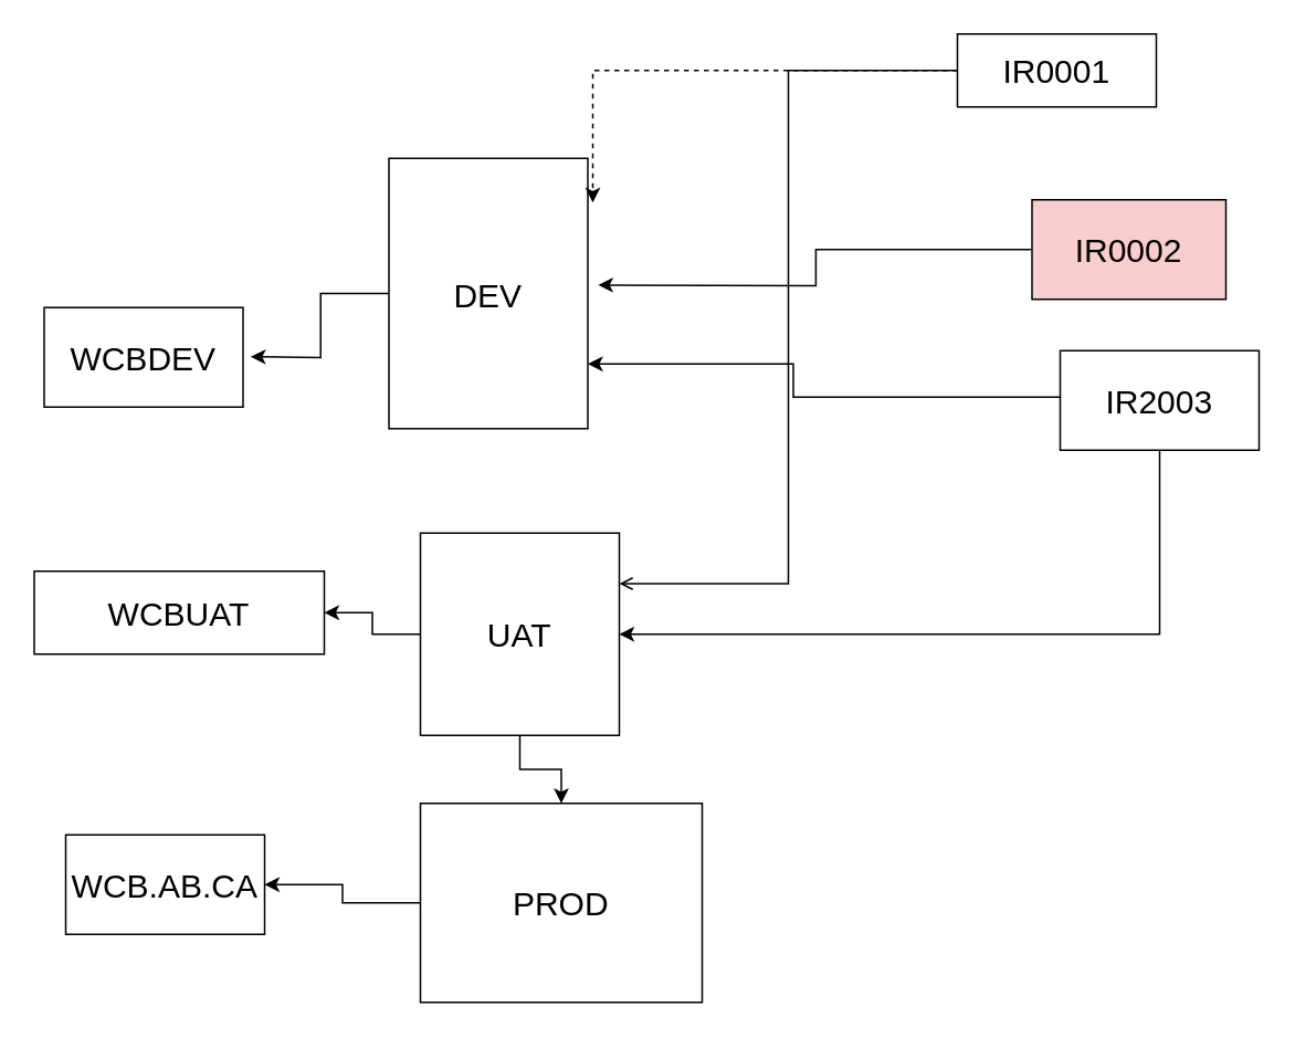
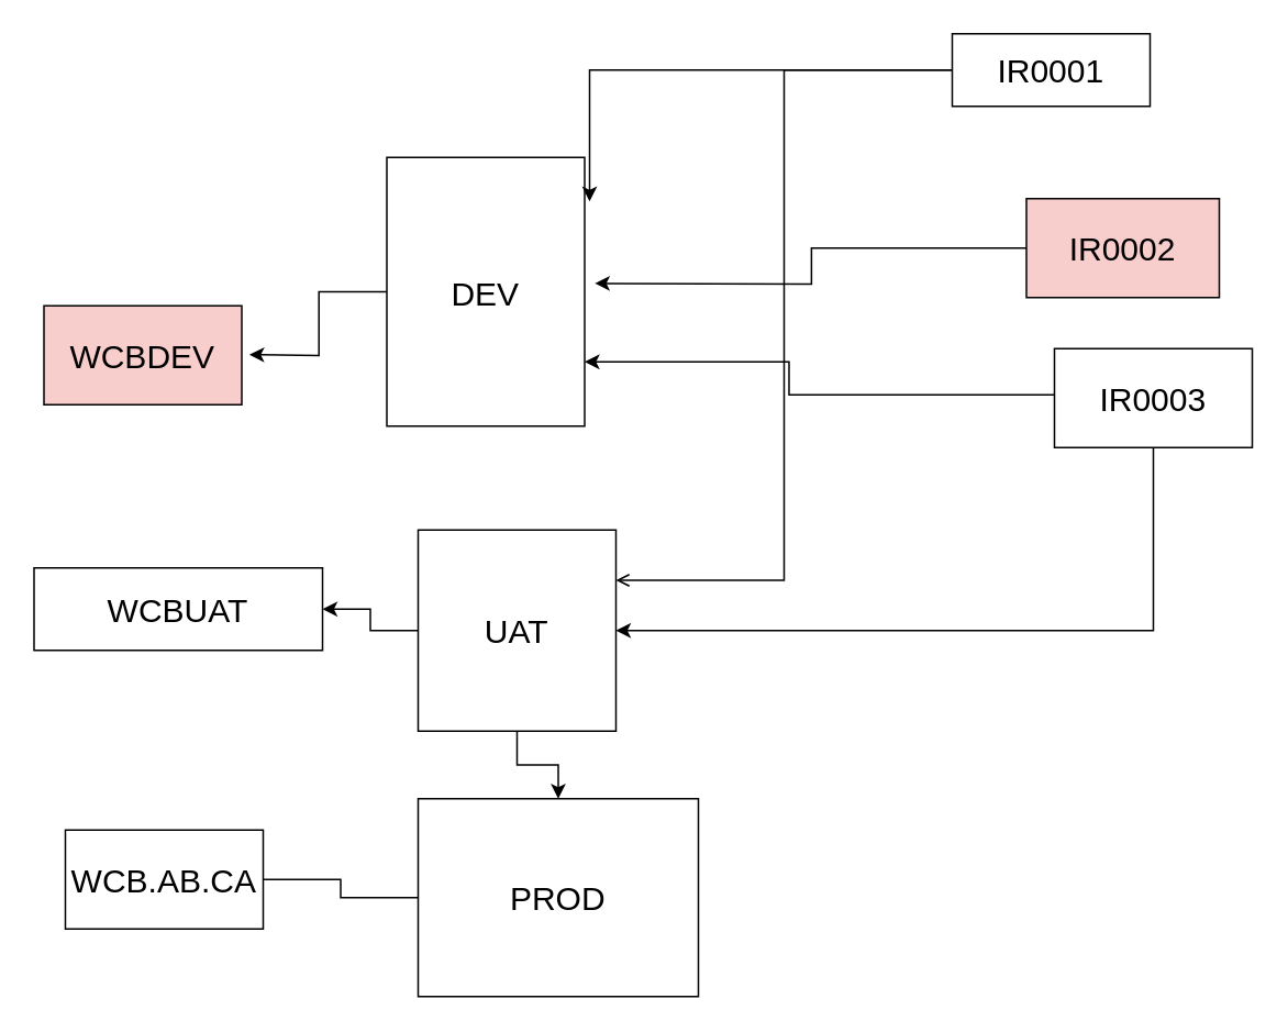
  <mxCell id="0" />
  <mxCell id="1" parent="0" />
  <mxCell id="2" style="edgeStyle=orthogonalEdgeStyle;rounded=0;orthogonalLoop=1;jettySize=auto;html=1;entryX=1;entryY=0.5;entryDx=0;entryDy=0;" parent="1" source="4" target="17" edge="1"><mxGeometry relative="1" as="geometry" /></mxCell>
  <mxCell id="3" style="edgeStyle=orthogonalEdgeStyle;rounded=0;orthogonalLoop=1;jettySize=auto;html=1;entryX=0.5;entryY=0;entryDx=0;entryDy=0;" parent="1" source="4" target="6" edge="1"><mxGeometry relative="1" as="geometry" /></mxCell>
  <mxCell id="4" value="&lt;font style=&quot;font-size: 20px;&quot;&gt;UAT&lt;/font&gt;" style="rounded=0;whiteSpace=wrap;html=1;" parent="1" vertex="1"><mxGeometry x="253" y="321" width="120" height="122" as="geometry" /></mxCell>
- <mxCell id="5" style="edgeStyle=orthogonalEdgeStyle;rounded=0;orthogonalLoop=1;jettySize=auto;html=1;entryX=1;entryY=0.5;entryDx=0;entryDy=0;" parent="1" source="6" target="16" edge="1"><mxGeometry relative="1" as="geometry" /></mxCell>
+ <mxCell id="5" style="edgeStyle=orthogonalEdgeStyle;rounded=0;orthogonalLoop=1;jettySize=auto;html=1;entryX=1;entryY=0.5;entryDx=0;entryDy=0;endArrow=none;" parent="1" source="6" target="16" edge="1"><mxGeometry relative="1" as="geometry" /></mxCell>
  <mxCell id="6" value="&lt;font style=&quot;font-size: 20px;&quot;&gt;PROD&lt;/font&gt;" style="rounded=0;whiteSpace=wrap;html=1;" parent="1" vertex="1"><mxGeometry x="253" y="484" width="170" height="120" as="geometry" /></mxCell>
  <mxCell id="7" style="edgeStyle=orthogonalEdgeStyle;rounded=0;orthogonalLoop=1;jettySize=auto;html=1;" parent="1" source="8" edge="1"><mxGeometry relative="1" as="geometry"><mxPoint x="150.6" y="214.6" as="targetPoint" /></mxGeometry></mxCell>
  <mxCell id="8" value="&lt;font style=&quot;font-size: 20px;&quot;&gt;DEV&lt;/font&gt;" style="rounded=0;whiteSpace=wrap;html=1;" parent="1" vertex="1"><mxGeometry x="234" y="95" width="120" height="163" as="geometry" /></mxCell>
  <mxCell id="9" style="edgeStyle=orthogonalEdgeStyle;rounded=0;orthogonalLoop=1;jettySize=auto;html=1;entryX=1;entryY=0.25;entryDx=0;entryDy=0;endArrow=open;" parent="1" source="10" target="4" edge="1"><mxGeometry relative="1" as="geometry" /></mxCell>
  <mxCell id="10" value="&lt;font style=&quot;font-size: 20px;&quot;&gt;IR0001&lt;/font&gt;" style="rounded=0;whiteSpace=wrap;html=1;" parent="1" vertex="1"><mxGeometry x="577" y="20" width="120" height="44" as="geometry" /></mxCell>
  <mxCell id="11" style="edgeStyle=orthogonalEdgeStyle;rounded=0;orthogonalLoop=1;jettySize=auto;html=1;" parent="1" source="12" edge="1"><mxGeometry relative="1" as="geometry"><mxPoint x="360.2" y="171.4" as="targetPoint" /></mxGeometry></mxCell>
  <mxCell id="12" value="&lt;font style=&quot;font-size: 20px;&quot;&gt;IR0002&lt;/font&gt;" style="rounded=0;whiteSpace=wrap;html=1;fillColor=#f8cecc;" parent="1" vertex="1"><mxGeometry x="622" y="120" width="117" height="60" as="geometry" /></mxCell>
  <mxCell id="13" style="edgeStyle=orthogonalEdgeStyle;rounded=0;orthogonalLoop=1;jettySize=auto;html=1;" parent="1" source="15" target="8" edge="1"><mxGeometry relative="1" as="geometry"><Array as="points"><mxPoint x="478" y="239" /><mxPoint x="478" y="219" /></Array></mxGeometry></mxCell>
  <mxCell id="14" style="edgeStyle=orthogonalEdgeStyle;rounded=0;orthogonalLoop=1;jettySize=auto;html=1;exitX=0.5;exitY=1;exitDx=0;exitDy=0;entryX=1;entryY=0.5;entryDx=0;entryDy=0;" parent="1" source="15" target="4" edge="1"><mxGeometry relative="1" as="geometry" /></mxCell>
- <mxCell id="15" value="&lt;font style=&quot;font-size: 20px;&quot;&gt;IR2003&lt;/font&gt;" style="rounded=0;whiteSpace=wrap;html=1;" parent="1" vertex="1"><mxGeometry x="639" y="211" width="120" height="60" as="geometry" /></mxCell>
+ <mxCell id="15" value="&lt;font style=&quot;font-size: 20px;&quot;&gt;IR0003&lt;/font&gt;" style="rounded=0;whiteSpace=wrap;html=1;" parent="1" vertex="1"><mxGeometry x="639" y="211" width="120" height="60" as="geometry" /></mxCell>
  <mxCell id="16" value="&lt;font style=&quot;font-size: 20px;&quot;&gt;WCB.AB.CA&lt;/font&gt;" style="rounded=0;whiteSpace=wrap;html=1;" parent="1" vertex="1"><mxGeometry x="39" y="503" width="120" height="60" as="geometry" /></mxCell>
  <mxCell id="17" value="&lt;font style=&quot;font-size: 20px;&quot;&gt;WCBUAT&lt;/font&gt;" style="rounded=0;whiteSpace=wrap;html=1;" parent="1" vertex="1"><mxGeometry x="20" y="344" width="175" height="50" as="geometry" /></mxCell>
- <mxCell id="18" value="&lt;font style=&quot;font-size: 20px;&quot;&gt;WCBDEV&lt;/font&gt;" style="rounded=0;whiteSpace=wrap;html=1;" parent="1" vertex="1"><mxGeometry x="26" y="185" width="120" height="60" as="geometry" /></mxCell>
- <mxCell id="19" style="edgeStyle=orthogonalEdgeStyle;rounded=0;orthogonalLoop=1;jettySize=auto;html=1;exitX=0;exitY=0.5;exitDx=0;exitDy=0;entryX=1.025;entryY=0.164;entryDx=0;entryDy=0;entryPerimeter=0;dashed=1;" parent="1" source="10" target="8" edge="1"><mxGeometry relative="1" as="geometry" /></mxCell>
+ <mxCell id="18" value="&lt;font style=&quot;font-size: 20px;&quot;&gt;WCBDEV&lt;/font&gt;" style="rounded=0;whiteSpace=wrap;html=1;fillColor=#f8cecc;" parent="1" vertex="1"><mxGeometry x="26" y="185" width="120" height="60" as="geometry" /></mxCell>
+ <mxCell id="19" style="edgeStyle=orthogonalEdgeStyle;rounded=0;orthogonalLoop=1;jettySize=auto;html=1;exitX=0;exitY=0.5;exitDx=0;exitDy=0;entryX=1.025;entryY=0.164;entryDx=0;entryDy=0;entryPerimeter=0;" parent="1" source="10" target="8" edge="1"><mxGeometry relative="1" as="geometry" /></mxCell>
